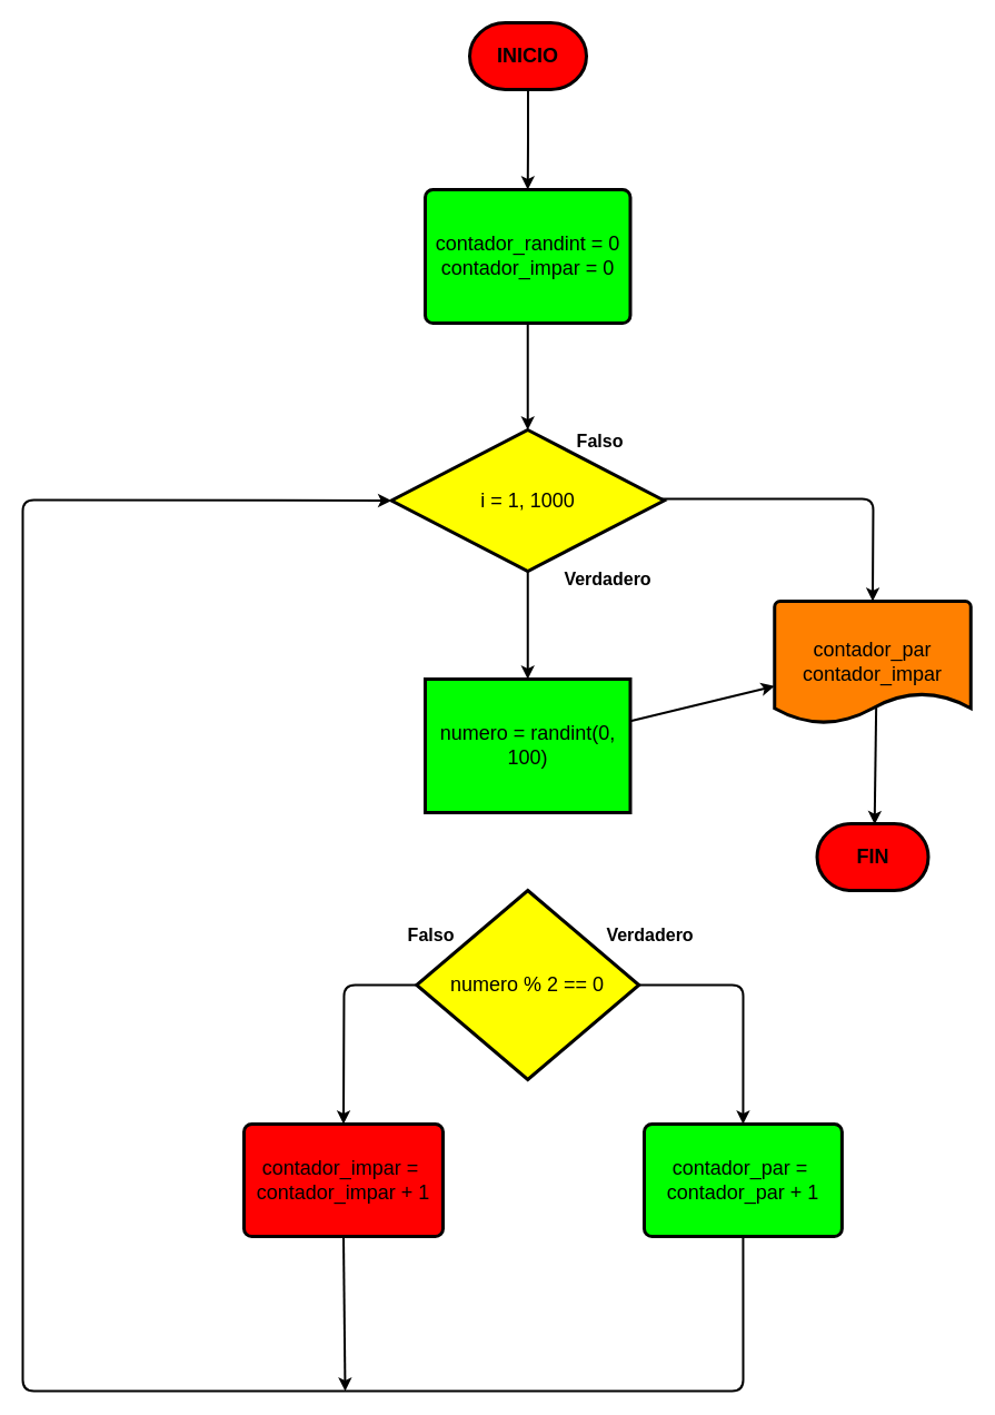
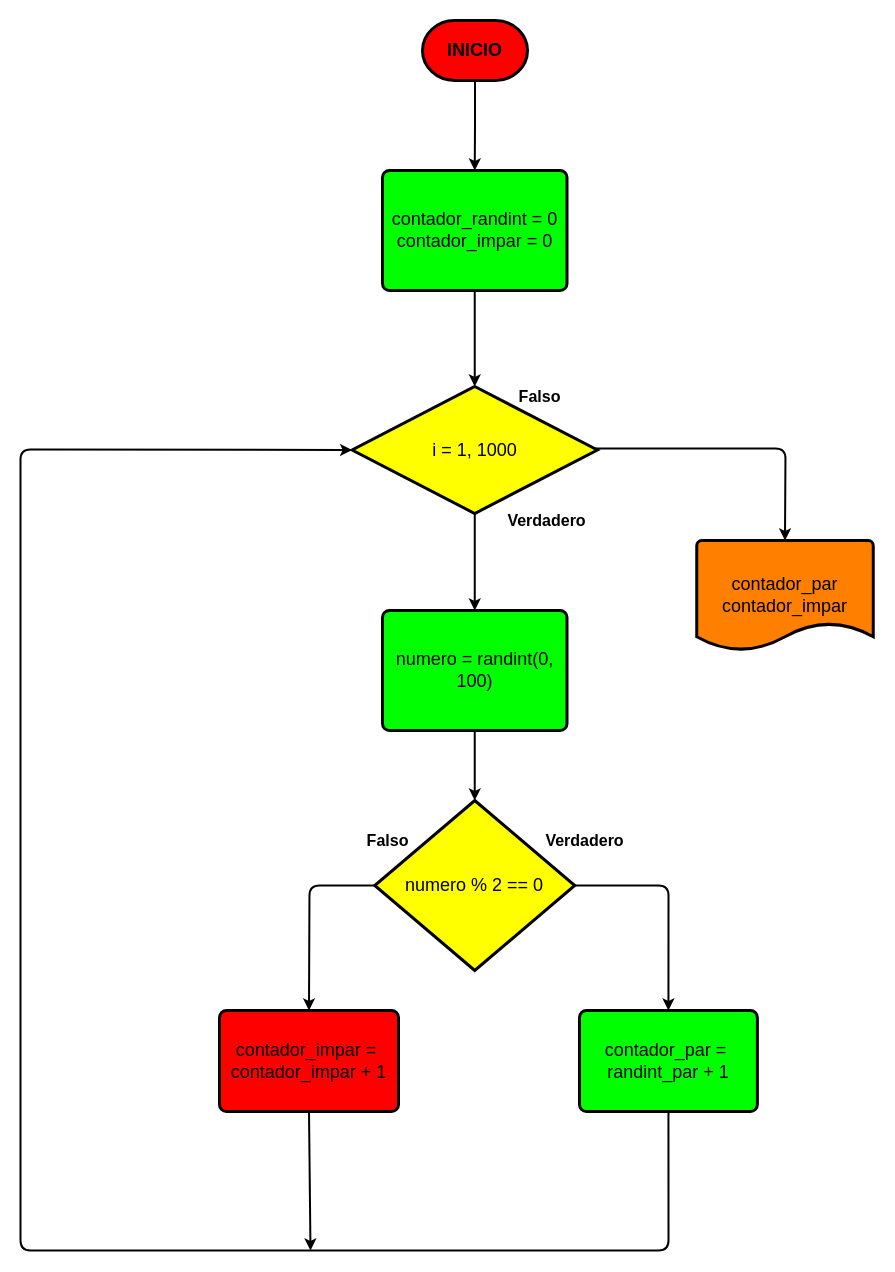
  <mxCell id="0" />
  <mxCell id="1" parent="0" />
  <mxCell id="2" value="" style="edgeStyle=orthogonalEdgeStyle;rounded=0;orthogonalLoop=1;jettySize=auto;html=1;fontSize=18;strokeColor=#000000;strokeWidth=2;entryX=0.5;entryY=0;entryDx=0;entryDy=0;" parent="1" source="3" target="13" edge="1"><mxGeometry relative="1" as="geometry"><mxPoint x="474.495" y="150" as="targetPoint" /></mxGeometry></mxCell>
  <mxCell id="3" value="INICIO" style="strokeWidth=3;html=1;shape=mxgraph.flowchart.terminator;whiteSpace=wrap;fontSize=18;fillColor=#FF0000;fontStyle=1;fontColor=#000000;strokeColor=#000000;" parent="1" vertex="1"><mxGeometry x="422" y="20" width="105" height="60" as="geometry" /></mxCell>
- <mxCell id="4" value="FIN" style="strokeWidth=3;html=1;shape=mxgraph.flowchart.terminator;whiteSpace=wrap;fontSize=18;fillColor=#FF0000;fontColor=#000000;strokeColor=#000000;fontStyle=1" parent="1" vertex="1"><mxGeometry x="734.5" y="740" width="100" height="60" as="geometry" /></mxCell>
  <mxCell id="5" style="edgeStyle=none;html=1;exitX=0.5;exitY=1;exitDx=0;exitDy=0;exitPerimeter=0;strokeWidth=2;strokeColor=#000000;entryX=0.5;entryY=0;entryDx=0;entryDy=0;" parent="1" source="7" target="24" edge="1"><mxGeometry relative="1" as="geometry"><mxPoint x="474.5" y="610" as="targetPoint" /></mxGeometry></mxCell>
  <mxCell id="6" style="edgeStyle=none;html=1;exitX=1;exitY=0.5;exitDx=0;exitDy=0;exitPerimeter=0;entryX=0.5;entryY=0;entryDx=0;entryDy=0;entryPerimeter=0;strokeWidth=2;strokeColor=#000000;" parent="1" target="11" edge="1"><mxGeometry relative="1" as="geometry"><Array as="points"><mxPoint x="725" y="448" /><mxPoint x="785" y="448" /></Array><mxPoint x="573.25" y="448" as="sourcePoint" /><mxPoint x="918.5" y="513" as="targetPoint" /></mxGeometry></mxCell>
  <mxCell id="7" value="&lt;div&gt;&lt;/div&gt;&lt;font face=&quot;helvetica&quot;&gt;&lt;span style=&quot;font-size: 18px&quot;&gt;i = 1, 1000&lt;/span&gt;&lt;/font&gt;" style="strokeWidth=3;html=1;shape=mxgraph.flowchart.decision;whiteSpace=wrap;fillColor=#FFFF00;fontColor=#000000;strokeColor=#000000;" parent="1" vertex="1"><mxGeometry x="351.62" y="386" width="245.25" height="127" as="geometry" /></mxCell>
  <mxCell id="8" value="&lt;b&gt;&lt;font style=&quot;font-size: 16px&quot;&gt;Falso&lt;/font&gt;&lt;/b&gt;" style="text;html=1;align=center;verticalAlign=middle;resizable=0;points=[];autosize=1;strokeColor=none;fillColor=none;fontColor=#000000;" parent="1" vertex="1"><mxGeometry x="508.74" y="386" width="60" height="20" as="geometry" /></mxCell>
  <mxCell id="9" value="&lt;b&gt;&lt;font style=&quot;font-size: 16px&quot;&gt;Verdadero&lt;/font&gt;&lt;/b&gt;" style="text;html=1;align=center;verticalAlign=middle;resizable=0;points=[];autosize=1;strokeColor=none;fillColor=none;fontSize=16;fontColor=#000000;" parent="1" vertex="1"><mxGeometry x="501.12" y="510" width="90" height="20" as="geometry" /></mxCell>
- <mxCell id="10" value="" style="edgeStyle=none;html=1;strokeColor=#000000;strokeWidth=2;exitX=0.518;exitY=0.84;exitDx=0;exitDy=0;exitPerimeter=0;entryX=0.517;entryY=0.011;entryDx=0;entryDy=0;entryPerimeter=0;" parent="1" source="11" target="4" edge="1"><mxGeometry relative="1" as="geometry" /></mxCell>
  <mxCell id="11" value="&lt;div&gt;contador_par&lt;/div&gt;&lt;div&gt;contador_impar&lt;/div&gt;" style="strokeWidth=3;html=1;shape=mxgraph.flowchart.document2;whiteSpace=wrap;size=0.25;fontSize=18;fillColor=#FF8000;fontColor=#000000;strokeColor=#000000;" parent="1" vertex="1"><mxGeometry x="696.25" y="540" width="176.5" height="110" as="geometry" /></mxCell>
  <mxCell id="12" value="" style="edgeStyle=none;html=1;strokeColor=#000000;strokeWidth=2;" parent="1" source="13" target="7" edge="1"><mxGeometry relative="1" as="geometry" /></mxCell>
  <mxCell id="13" value="&lt;font style=&quot;font-size: 18px&quot;&gt;&lt;div&gt;contador_randint = 0&lt;/div&gt;&lt;div&gt;contador_impar = 0&lt;/div&gt;&lt;/font&gt;" style="rounded=1;whiteSpace=wrap;html=1;absoluteArcSize=1;arcSize=14;strokeWidth=3;fillColor=#00FF00;fontColor=#000000;strokeColor=#000000;" parent="1" vertex="1"><mxGeometry x="381.99" y="170" width="184.5" height="120" as="geometry" /></mxCell>
  <mxCell id="14" style="edgeStyle=none;html=1;exitX=1;exitY=0.5;exitDx=0;exitDy=0;exitPerimeter=0;strokeColor=#000000;strokeWidth=2;entryX=0.5;entryY=0;entryDx=0;entryDy=0;" parent="1" source="16" target="18" edge="1"><mxGeometry relative="1" as="geometry"><mxPoint x="669" y="1038" as="targetPoint" /><Array as="points"><mxPoint x="668" y="885" /></Array></mxGeometry></mxCell>
  <mxCell id="15" style="edgeStyle=none;html=1;exitX=0;exitY=0.5;exitDx=0;exitDy=0;exitPerimeter=0;strokeColor=#000000;strokeWidth=2;entryX=0.5;entryY=0;entryDx=0;entryDy=0;" parent="1" source="16" target="22" edge="1"><mxGeometry relative="1" as="geometry"><Array as="points"><mxPoint x="309" y="885" /></Array><mxPoint x="309" y="970" as="targetPoint" /></mxGeometry></mxCell>
  <mxCell id="16" value="&lt;div&gt;&lt;/div&gt;&lt;font face=&quot;helvetica&quot;&gt;&lt;span style=&quot;font-size: 18px&quot;&gt;numero % 2 == 0&lt;/span&gt;&lt;/font&gt;" style="strokeWidth=3;html=1;shape=mxgraph.flowchart.decision;whiteSpace=wrap;fillColor=#FFFF00;fontColor=#000000;strokeColor=#000000;" parent="1" vertex="1"><mxGeometry x="374.25" y="800" width="200" height="170" as="geometry" /></mxCell>
  <mxCell id="17" style="edgeStyle=none;html=1;exitX=0.5;exitY=1;exitDx=0;exitDy=0;strokeWidth=2;strokeColor=#000000;entryX=0;entryY=0.5;entryDx=0;entryDy=0;entryPerimeter=0;" parent="1" source="18" target="7" edge="1"><mxGeometry relative="1" as="geometry"><mxPoint x="-401" y="1490" as="targetPoint" /><Array as="points"><mxPoint x="668" y="1250" /><mxPoint x="20" y="1250" /><mxPoint x="20" y="449" /></Array></mxGeometry></mxCell>
- <mxCell id="18" value="&lt;font style=&quot;font-size: 18px&quot;&gt;&lt;div&gt;contador_par =&amp;nbsp;&lt;/div&gt;contador_par + 1&lt;br&gt;&lt;/font&gt;" style="rounded=1;whiteSpace=wrap;html=1;absoluteArcSize=1;arcSize=14;strokeWidth=3;fillColor=#00FF00;fontColor=#000000;strokeColor=#000000;" parent="1" vertex="1"><mxGeometry x="579" y="1010" width="177.88" height="101" as="geometry" /></mxCell>
+ <mxCell id="18" value="&lt;font style=&quot;font-size: 18px&quot;&gt;&lt;div&gt;contador_par =&amp;nbsp;&lt;/div&gt;randint_par + 1&lt;br&gt;&lt;/font&gt;" style="rounded=1;whiteSpace=wrap;html=1;absoluteArcSize=1;arcSize=14;strokeWidth=3;fillColor=#00FF00;fontColor=#000000;strokeColor=#000000;" parent="1" vertex="1"><mxGeometry x="579" y="1010" width="177.88" height="101" as="geometry" /></mxCell>
  <mxCell id="19" value="&lt;b&gt;&lt;font style=&quot;font-size: 16px&quot;&gt;Falso&lt;/font&gt;&lt;/b&gt;" style="text;html=1;align=center;verticalAlign=middle;resizable=0;points=[];autosize=1;strokeColor=none;fillColor=none;fontColor=#000000;" parent="1" vertex="1"><mxGeometry x="357.38" y="830" width="60" height="20" as="geometry" /></mxCell>
  <mxCell id="20" value="&lt;b&gt;&lt;font style=&quot;font-size: 16px&quot;&gt;Verdadero&lt;/font&gt;&lt;/b&gt;" style="text;html=1;align=center;verticalAlign=middle;resizable=0;points=[];autosize=1;strokeColor=none;fillColor=none;fontSize=16;fontColor=#000000;" parent="1" vertex="1"><mxGeometry x="539.26" y="830" width="90" height="20" as="geometry" /></mxCell>
  <mxCell id="21" style="edgeStyle=none;html=1;exitX=0.5;exitY=1;exitDx=0;exitDy=0;strokeWidth=2;strokeColor=#000000;" edge="1" parent="1" source="22"><mxGeometry relative="1" as="geometry"><mxPoint x="310" y="1250" as="targetPoint" /></mxGeometry></mxCell>
  <mxCell id="22" value="&lt;font style=&quot;font-size: 18px&quot;&gt;&lt;div&gt;contador_impar =&amp;nbsp;&lt;/div&gt;contador_impar + 1&lt;br&gt;&lt;/font&gt;" style="rounded=1;whiteSpace=wrap;html=1;absoluteArcSize=1;arcSize=14;strokeWidth=3;fillColor=#ff0000;fontColor=#000000;strokeColor=#000000;" parent="1" vertex="1"><mxGeometry x="219" y="1010" width="179" height="101" as="geometry" /></mxCell>
- <mxCell id="23" value="" style="edgeStyle=none;html=1;strokeColor=#000000;strokeWidth=2;" edge="1" parent="1" source="24" target="11"><mxGeometry relative="1" as="geometry" /></mxCell>
- <mxCell id="24" value="&lt;font&gt;&lt;span style=&quot;font-size: 18px&quot;&gt;numero = randint(0, 100)&lt;/span&gt;&lt;br&gt;&lt;/font&gt;" style="whiteSpace=wrap;html=1;absoluteArcSize=1;arcSize=14;strokeWidth=3;fillColor=#00FF00;fontColor=#000000;strokeColor=#000000;rounded=0;" vertex="1" parent="1"><mxGeometry x="381.99" y="610" width="184.5" height="120" as="geometry" /></mxCell>
+ <mxCell id="23" value="" style="edgeStyle=none;html=1;strokeColor=#000000;strokeWidth=2;" edge="1" parent="1" source="24" target="16"><mxGeometry relative="1" as="geometry" /></mxCell>
+ <mxCell id="24" value="&lt;font&gt;&lt;span style=&quot;font-size: 18px&quot;&gt;numero = randint(0, 100)&lt;/span&gt;&lt;br&gt;&lt;/font&gt;" style="rounded=1;whiteSpace=wrap;html=1;absoluteArcSize=1;arcSize=14;strokeWidth=3;fillColor=#00FF00;fontColor=#000000;strokeColor=#000000;" vertex="1" parent="1"><mxGeometry x="381.99" y="610" width="184.5" height="120" as="geometry" /></mxCell>
